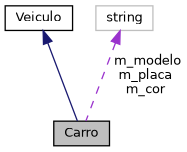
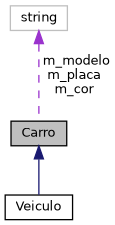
  digraph {
    node [color=black fillcolor=white fontname=Helvetica fontsize=10 shape=record style=filled]
    edge [dir=back fontname=Helvetica fontsize=10 labelfontname=Helvetica labelfontsize=10]
    n1 [fillcolor=grey75 fontcolor=black height=0.2 label=Carro width=0.4]
    n2 [height=0.2 label=Veiculo width=0.4]
    n3 [color=grey75 height=0.2 label=string width=0.4]
-   n2 -> n1 [color=midnightblue style=solid]
+   n1 -> n2 [color=midnightblue style=solid]
    n3 -> n1 [color=darkorchid3 label=" m_modelo\nm_placa\nm_cor" style=dashed]
  }
